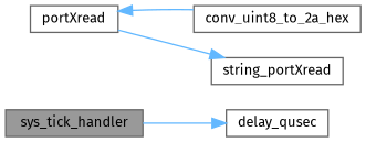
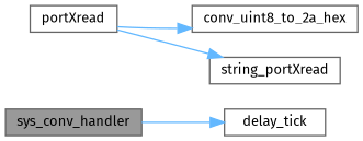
  digraph {
    fontname="Fira Sans"
    rankdir=LR
    node [color=grey40 fillcolor=white fontname="Fira Sans" fontsize=10 shape=box style=filled]
    edge [color=steelblue1 fontname="Fira Sans" fontsize=10 labelfontname=Helvetica labelfontsize=10 style=solid]
-   n1 [color=gray40 fillcolor=grey60 fontcolor=black height=0.2 label=sys_tick_handler width=0.4]
-   n2 [height=0.2 label=delay_qusec width=0.4]
+   n1 [color=gray40 fillcolor=grey60 fontcolor=black height=0.2 label=sys_conv_handler width=0.4]
+   n2 [height=0.2 label=delay_tick width=0.4]
    n3 [height=0.2 label=portXread width=0.4]
    n4 [height=0.2 label=conv_uint8_to_2a_hex width=0.4]
    n5 [height=0.2 label=string_portXread width=0.4]
    n1 -> n2
-   n4 -> n3
+   n3 -> n4
    n3 -> n5
  }
